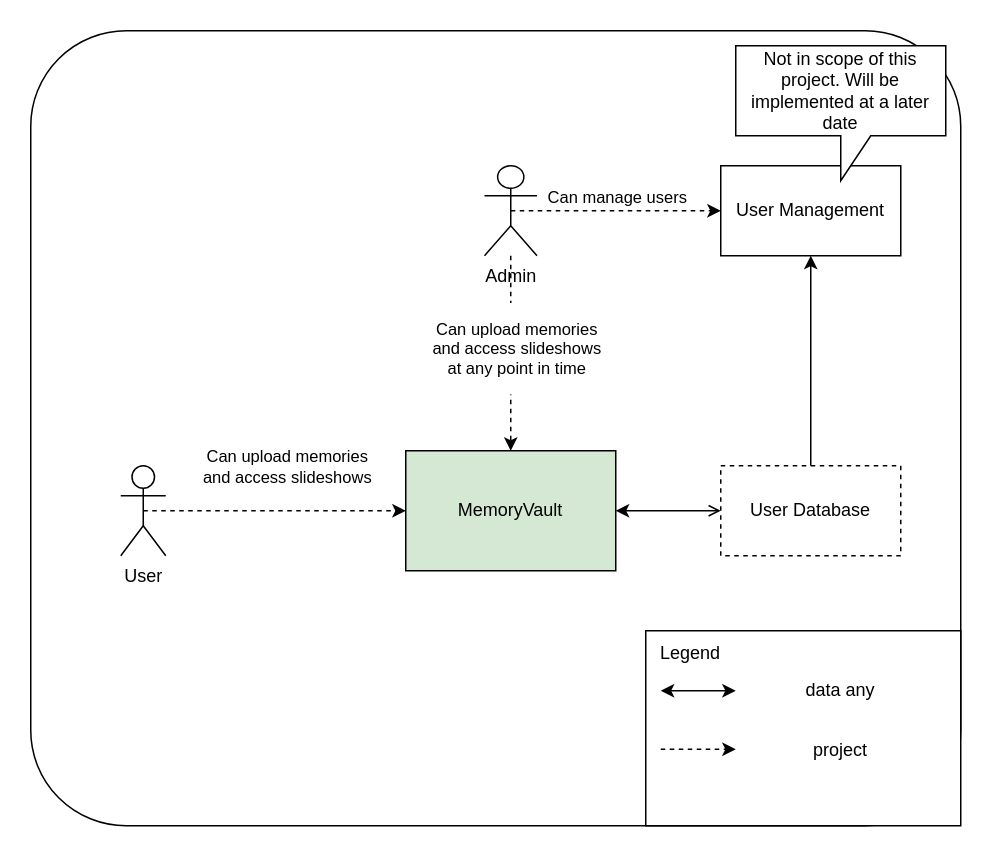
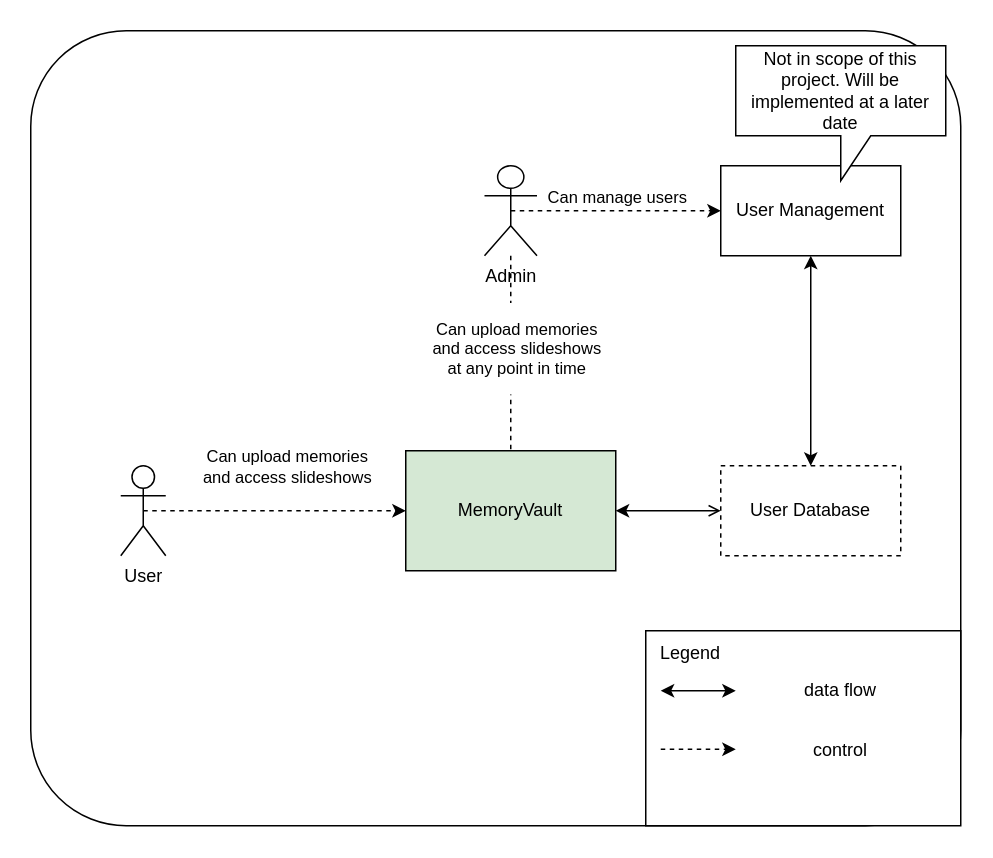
  <mxCell id="0" />
  <mxCell id="1" parent="0" />
  <mxCell id="2" value="" style="rounded=1;whiteSpace=wrap;html=1;arcSize=12;" parent="1" vertex="1"><mxGeometry x="20" y="20" width="620" height="530" as="geometry" /></mxCell>
  <mxCell id="3" style="edgeStyle=none;html=1;exitX=0.5;exitY=0.5;exitDx=0;exitDy=0;exitPerimeter=0;entryX=0;entryY=0.5;entryDx=0;entryDy=0;dashed=1;" parent="1" source="5" target="7" edge="1"><mxGeometry relative="1" as="geometry" /></mxCell>
  <mxCell id="4" value="&lt;p&gt;Can upload memories&lt;br&gt;and access slideshows&lt;/p&gt;" style="edgeLabel;html=1;align=center;verticalAlign=middle;resizable=0;points=[];" parent="3" vertex="1" connectable="0"><mxGeometry x="-0.051" y="4" relative="1" as="geometry"><mxPoint x="12" y="-26" as="offset" /></mxGeometry></mxCell>
  <mxCell id="5" value="User" style="shape=umlActor;verticalLabelPosition=bottom;verticalAlign=top;html=1;outlineConnect=0;" parent="1" vertex="1"><mxGeometry x="80" y="310" width="30" height="60" as="geometry" /></mxCell>
  <mxCell id="6" style="edgeStyle=none;html=1;exitX=1;exitY=0.5;exitDx=0;exitDy=0;entryX=0;entryY=0.5;entryDx=0;entryDy=0;startArrow=classic;startFill=1;endArrow=open;" parent="1" source="7" target="8" edge="1"><mxGeometry relative="1" as="geometry" /></mxCell>
  <mxCell id="7" value="MemoryVault" style="rounded=0;whiteSpace=wrap;html=1;fillColor=#d5e8d4;" parent="1" vertex="1"><mxGeometry x="270" y="300" width="140" height="80" as="geometry" /></mxCell>
  <mxCell id="8" value="User Database" style="rounded=0;whiteSpace=wrap;html=1;dashed=1;" parent="1" vertex="1"><mxGeometry x="480" y="310" width="120" height="60" as="geometry" /></mxCell>
- <mxCell id="9" style="edgeStyle=none;html=1;exitX=0.5;exitY=1;exitDx=0;exitDy=0;entryX=0.5;entryY=0;entryDx=0;entryDy=0;startArrow=classic;startFill=1;endArrow=none;" parent="1" source="10" target="8" edge="1"><mxGeometry relative="1" as="geometry" /></mxCell>
+ <mxCell id="9" style="edgeStyle=none;html=1;exitX=0.5;exitY=1;exitDx=0;exitDy=0;entryX=0.5;entryY=0;entryDx=0;entryDy=0;startArrow=classic;startFill=1;" parent="1" source="10" target="8" edge="1"><mxGeometry relative="1" as="geometry" /></mxCell>
  <mxCell id="10" value="User Management" style="rounded=0;whiteSpace=wrap;html=1;" parent="1" vertex="1"><mxGeometry x="480" y="110" width="120" height="60" as="geometry" /></mxCell>
  <mxCell id="11" style="edgeStyle=none;html=1;exitX=0.5;exitY=0.5;exitDx=0;exitDy=0;exitPerimeter=0;entryX=0;entryY=0.5;entryDx=0;entryDy=0;dashed=1;" parent="1" source="14" target="10" edge="1"><mxGeometry relative="1" as="geometry" /></mxCell>
  <mxCell id="12" value="Can manage users" style="edgeLabel;html=1;align=center;verticalAlign=middle;resizable=0;points=[];" parent="11" vertex="1" connectable="0"><mxGeometry x="0.214" y="1" relative="1" as="geometry"><mxPoint x="-15" y="-9" as="offset" /></mxGeometry></mxCell>
- <mxCell id="13" style="edgeStyle=none;html=1;dashed=1;" parent="1" source="14" target="7" edge="1"><mxGeometry relative="1" as="geometry"><mxPoint x="250" y="130" as="sourcePoint" /></mxGeometry></mxCell>
+ <mxCell id="13" style="edgeStyle=none;html=1;dashed=1;endArrow=none;" parent="1" source="14" target="7" edge="1"><mxGeometry relative="1" as="geometry"><mxPoint x="250" y="130" as="sourcePoint" /></mxGeometry></mxCell>
  <mxCell id="14" value="Admin" style="shape=umlActor;verticalLabelPosition=bottom;verticalAlign=top;html=1;outlineConnect=0;" parent="1" vertex="1"><mxGeometry x="322.5" y="110" width="35" height="60" as="geometry" /></mxCell>
  <mxCell id="15" value="&lt;p&gt;Can upload memories&lt;br&gt;and access slideshows&lt;br&gt;at any point in time&lt;/p&gt;" style="edgeLabel;html=1;align=center;verticalAlign=middle;resizable=0;points=[];" parent="1" vertex="1" connectable="0"><mxGeometry x="350" y="230" as="geometry"><mxPoint x="-7" y="1" as="offset" /></mxGeometry></mxCell>
  <mxCell id="16" value="Not in scope of this project. Will be implemented at a later date" style="shape=callout;whiteSpace=wrap;html=1;perimeter=calloutPerimeter;" parent="1" vertex="1"><mxGeometry x="490" y="30" width="140" height="90" as="geometry" /></mxCell>
  <mxCell id="17" value="" style="rounded=0;whiteSpace=wrap;html=1;" parent="1" vertex="1"><mxGeometry x="430" y="420" width="210" height="130" as="geometry" /></mxCell>
  <mxCell id="18" value="Legend" style="text;html=1;align=center;verticalAlign=middle;whiteSpace=wrap;rounded=0;" parent="1" vertex="1"><mxGeometry x="430" y="420" width="60" height="30" as="geometry" /></mxCell>
  <mxCell id="19" style="edgeStyle=none;html=1;exitX=1;exitY=0.5;exitDx=0;exitDy=0;startArrow=classic;startFill=1;" parent="1" edge="1"><mxGeometry relative="1" as="geometry"><mxPoint x="440" y="460" as="sourcePoint" /><mxPoint x="490" y="460" as="targetPoint" /></mxGeometry></mxCell>
- <mxCell id="20" value="data any" style="text;html=1;align=center;verticalAlign=middle;whiteSpace=wrap;rounded=0;" parent="1" vertex="1"><mxGeometry x="510" y="445" width="100" height="30" as="geometry" /></mxCell>
+ <mxCell id="20" value="data flow" style="text;html=1;align=center;verticalAlign=middle;whiteSpace=wrap;rounded=0;" parent="1" vertex="1"><mxGeometry x="510" y="445" width="100" height="30" as="geometry" /></mxCell>
  <mxCell id="21" style="edgeStyle=none;html=1;dashed=1;" parent="1" edge="1"><mxGeometry relative="1" as="geometry"><mxPoint x="440" y="499" as="sourcePoint" /><mxPoint x="490" y="499" as="targetPoint" /></mxGeometry></mxCell>
- <mxCell id="22" value="project" style="text;html=1;align=center;verticalAlign=middle;whiteSpace=wrap;rounded=0;" parent="1" vertex="1"><mxGeometry x="510" y="485" width="100" height="30" as="geometry" /></mxCell>
+ <mxCell id="22" value="control" style="text;html=1;align=center;verticalAlign=middle;whiteSpace=wrap;rounded=0;" parent="1" vertex="1"><mxGeometry x="510" y="485" width="100" height="30" as="geometry" /></mxCell>
